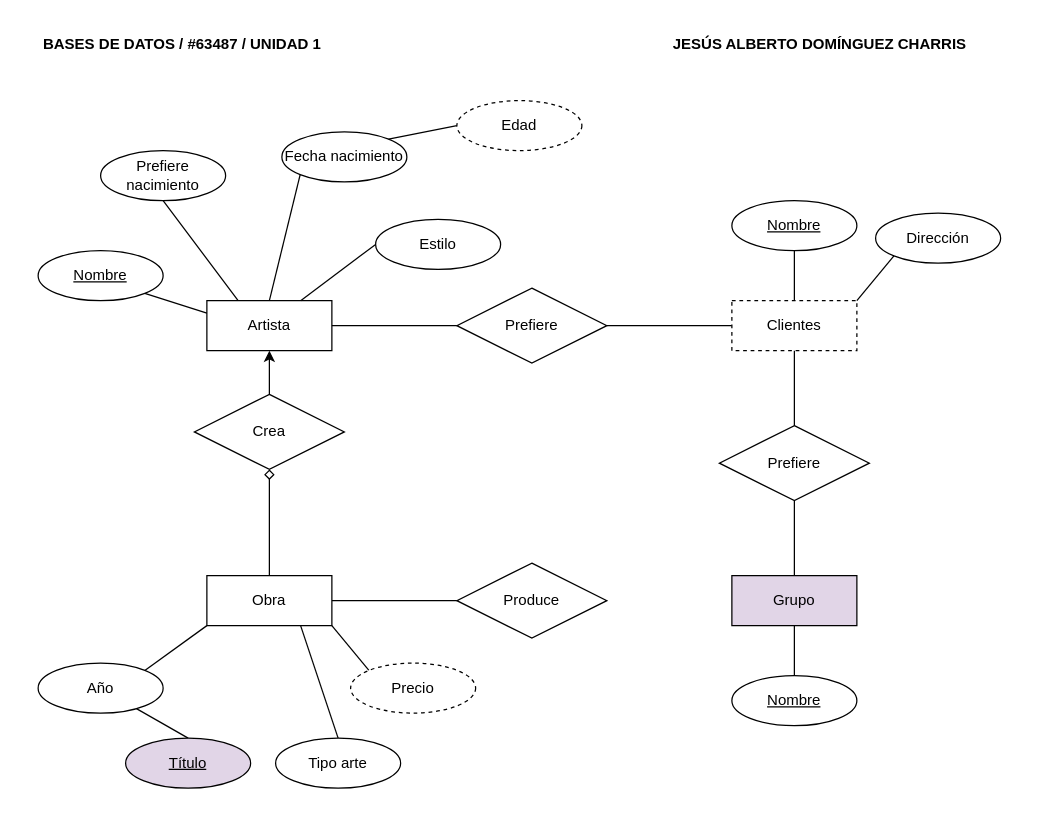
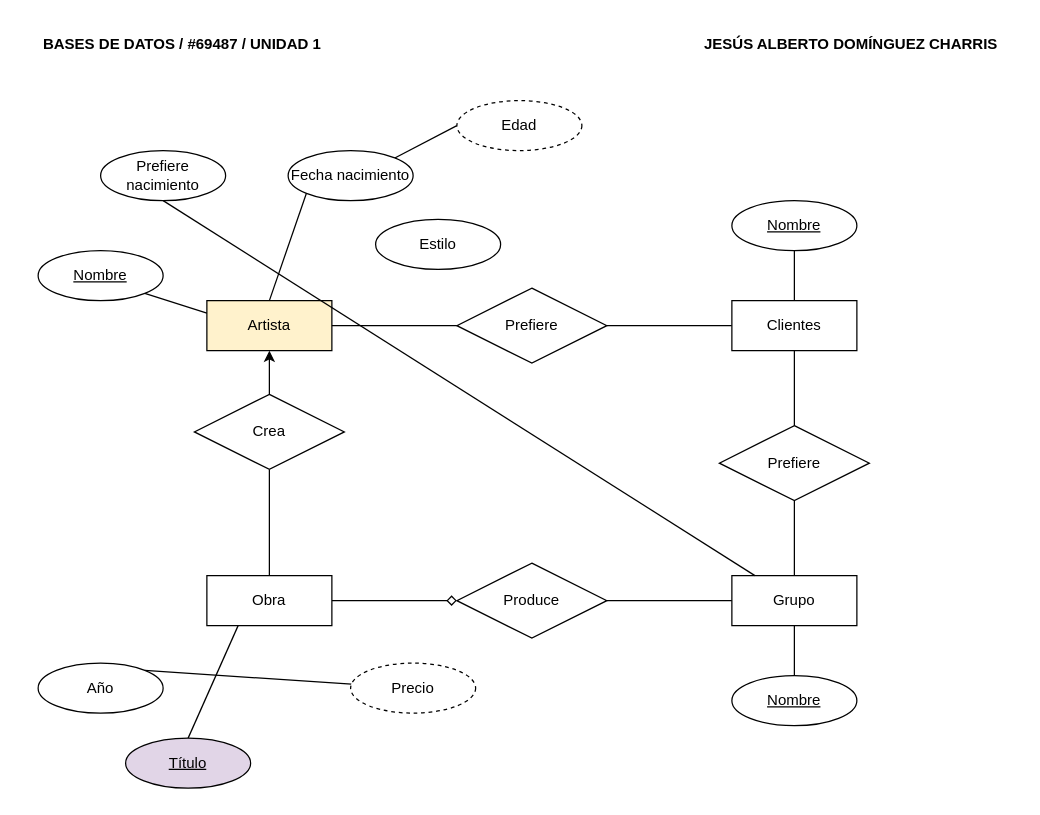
  <mxCell id="0" />
  <mxCell id="1" parent="0" />
- <mxCell id="2" value="&lt;b&gt;JESÚS ALBERTO DOMÍNGUEZ CHARRIS&lt;/b&gt;" style="text;html=1;align=center;verticalAlign=middle;resizable=0;points=[];autosize=1;strokeColor=none;fillColor=none;" parent="1" vertex="1"><mxGeometry x="525" y="20" width="260" height="30" as="geometry" /></mxCell>
- <mxCell id="3" value="&lt;b&gt;BASES DE DATOS / #63487 / UNIDAD 1&lt;/b&gt;" style="text;html=1;align=center;verticalAlign=middle;resizable=0;points=[];autosize=1;strokeColor=none;fillColor=none;" parent="1" vertex="1"><mxGeometry x="20" y="20" width="250" height="30" as="geometry" /></mxCell>
- <mxCell id="4" value="Artista" style="whiteSpace=wrap;html=1;align=center;" vertex="1" parent="1"><mxGeometry x="165" y="240" width="100" height="40" as="geometry" /></mxCell>
- <mxCell id="5" style="edgeStyle=orthogonalEdgeStyle;rounded=0;orthogonalLoop=1;jettySize=auto;html=1;exitX=0.5;exitY=0;exitDx=0;exitDy=0;entryX=0.5;entryY=1;entryDx=0;entryDy=0;endArrow=diamond;endFill=0;" edge="1" parent="1" source="7" target="13"><mxGeometry relative="1" as="geometry" /></mxCell>
- <mxCell id="6" style="edgeStyle=orthogonalEdgeStyle;rounded=0;orthogonalLoop=1;jettySize=auto;html=1;exitX=1;exitY=0.5;exitDx=0;exitDy=0;entryX=0;entryY=0.5;entryDx=0;entryDy=0;endArrow=none;endFill=0;" edge="1" parent="1" source="7" target="17"><mxGeometry relative="1" as="geometry" /></mxCell>
+ <mxCell id="2" value="&lt;b&gt;JESÚS ALBERTO DOMÍNGUEZ CHARRIS&lt;/b&gt;" style="text;html=1;align=center;verticalAlign=middle;resizable=0;points=[];autosize=1;strokeColor=none;fillColor=none;" parent="1" vertex="1"><mxGeometry x="550" y="20" width="260" height="30" as="geometry" /></mxCell>
+ <mxCell id="3" value="&lt;b&gt;BASES DE DATOS / #69487 / UNIDAD 1&lt;/b&gt;" style="text;html=1;align=center;verticalAlign=middle;resizable=0;points=[];autosize=1;strokeColor=none;fillColor=none;" parent="1" vertex="1"><mxGeometry x="20" y="20" width="250" height="30" as="geometry" /></mxCell>
+ <mxCell id="4" value="Artista" style="whiteSpace=wrap;html=1;align=center;fillColor=#fff2cc;" vertex="1" parent="1"><mxGeometry x="165" y="240" width="100" height="40" as="geometry" /></mxCell>
+ <mxCell id="5" style="edgeStyle=orthogonalEdgeStyle;rounded=0;orthogonalLoop=1;jettySize=auto;html=1;exitX=0.5;exitY=0;exitDx=0;exitDy=0;entryX=0.5;entryY=1;entryDx=0;entryDy=0;endArrow=none;endFill=0;" edge="1" parent="1" source="7" target="13"><mxGeometry relative="1" as="geometry" /></mxCell>
+ <mxCell id="6" style="edgeStyle=orthogonalEdgeStyle;rounded=0;orthogonalLoop=1;jettySize=auto;html=1;exitX=1;exitY=0.5;exitDx=0;exitDy=0;entryX=0;entryY=0.5;entryDx=0;entryDy=0;endArrow=diamond;endFill=0;" edge="1" parent="1" source="7" target="17"><mxGeometry relative="1" as="geometry" /></mxCell>
  <mxCell id="7" value="Obra" style="whiteSpace=wrap;html=1;align=center;" vertex="1" parent="1"><mxGeometry x="165" y="460" width="100" height="40" as="geometry" /></mxCell>
  <mxCell id="8" style="edgeStyle=orthogonalEdgeStyle;rounded=0;orthogonalLoop=1;jettySize=auto;html=1;exitX=0.5;exitY=0;exitDx=0;exitDy=0;entryX=0.5;entryY=1;entryDx=0;entryDy=0;endArrow=none;endFill=0;" edge="1" parent="1" source="9" target="15"><mxGeometry relative="1" as="geometry" /></mxCell>
- <mxCell id="9" value="Grupo" style="whiteSpace=wrap;html=1;align=center;fillColor=#e1d5e7;" vertex="1" parent="1"><mxGeometry x="585" y="460" width="100" height="40" as="geometry" /></mxCell>
+ <mxCell id="9" value="Grupo" style="whiteSpace=wrap;html=1;align=center;" vertex="1" parent="1"><mxGeometry x="585" y="460" width="100" height="40" as="geometry" /></mxCell>
  <mxCell id="10" style="edgeStyle=orthogonalEdgeStyle;rounded=0;orthogonalLoop=1;jettySize=auto;html=1;exitX=0;exitY=0.5;exitDx=0;exitDy=0;entryX=1;entryY=0.5;entryDx=0;entryDy=0;endArrow=none;endFill=0;" edge="1" parent="1" source="11" target="19"><mxGeometry relative="1" as="geometry" /></mxCell>
- <mxCell id="11" value="Clientes" style="whiteSpace=wrap;html=1;align=center;dashed=1;" vertex="1" parent="1"><mxGeometry x="585" y="240" width="100" height="40" as="geometry" /></mxCell>
+ <mxCell id="11" value="Clientes" style="whiteSpace=wrap;html=1;align=center;" vertex="1" parent="1"><mxGeometry x="585" y="240" width="100" height="40" as="geometry" /></mxCell>
  <mxCell id="12" style="edgeStyle=orthogonalEdgeStyle;rounded=0;orthogonalLoop=1;jettySize=auto;html=1;exitX=0.5;exitY=0;exitDx=0;exitDy=0;entryX=0.5;entryY=1;entryDx=0;entryDy=0;" edge="1" parent="1" source="13" target="4"><mxGeometry relative="1" as="geometry" /></mxCell>
  <mxCell id="13" value="Crea" style="shape=rhombus;perimeter=rhombusPerimeter;whiteSpace=wrap;html=1;align=center;" vertex="1" parent="1"><mxGeometry x="155" y="315" width="120" height="60" as="geometry" /></mxCell>
  <mxCell id="14" style="edgeStyle=orthogonalEdgeStyle;rounded=0;orthogonalLoop=1;jettySize=auto;html=1;exitX=0.5;exitY=0;exitDx=0;exitDy=0;entryX=0.5;entryY=1;entryDx=0;entryDy=0;endArrow=none;endFill=0;" edge="1" parent="1" source="15" target="11"><mxGeometry relative="1" as="geometry" /></mxCell>
  <mxCell id="15" value="Prefiere" style="shape=rhombus;perimeter=rhombusPerimeter;whiteSpace=wrap;html=1;align=center;" vertex="1" parent="1"><mxGeometry x="575" y="340" width="120" height="60" as="geometry" /></mxCell>
+ <mxCell id="16" style="edgeStyle=orthogonalEdgeStyle;rounded=0;orthogonalLoop=1;jettySize=auto;html=1;exitX=1;exitY=0.5;exitDx=0;exitDy=0;entryX=0;entryY=0.5;entryDx=0;entryDy=0;endArrow=none;endFill=0;" edge="1" parent="1" source="17" target="9"><mxGeometry relative="1" as="geometry" /></mxCell>
  <mxCell id="17" value="Produce" style="shape=rhombus;perimeter=rhombusPerimeter;whiteSpace=wrap;html=1;align=center;" vertex="1" parent="1"><mxGeometry x="365" y="450" width="120" height="60" as="geometry" /></mxCell>
  <mxCell id="18" style="edgeStyle=orthogonalEdgeStyle;rounded=0;orthogonalLoop=1;jettySize=auto;html=1;exitX=0;exitY=0.5;exitDx=0;exitDy=0;entryX=1;entryY=0.5;entryDx=0;entryDy=0;endArrow=none;endFill=0;" edge="1" parent="1" source="19" target="4"><mxGeometry relative="1" as="geometry" /></mxCell>
  <mxCell id="19" value="Prefiere" style="shape=rhombus;perimeter=rhombusPerimeter;whiteSpace=wrap;html=1;align=center;" vertex="1" parent="1"><mxGeometry x="365" y="230" width="120" height="60" as="geometry" /></mxCell>
  <mxCell id="20" style="edgeStyle=orthogonalEdgeStyle;rounded=0;orthogonalLoop=1;jettySize=auto;html=1;exitX=0.5;exitY=1;exitDx=0;exitDy=0;entryX=0.5;entryY=0;entryDx=0;entryDy=0;endArrow=none;endFill=0;" edge="1" parent="1" source="21" target="11"><mxGeometry relative="1" as="geometry" /></mxCell>
  <mxCell id="21" value="Nombre" style="ellipse;whiteSpace=wrap;html=1;align=center;fontStyle=4;" vertex="1" parent="1"><mxGeometry x="585" y="160" width="100" height="40" as="geometry" /></mxCell>
- <mxCell id="22" style="rounded=0;orthogonalLoop=1;jettySize=auto;html=1;exitX=0;exitY=1;exitDx=0;exitDy=0;entryX=1;entryY=0;entryDx=0;entryDy=0;endArrow=none;endFill=0;" edge="1" parent="1" source="23" target="11"><mxGeometry relative="1" as="geometry" /></mxCell>
- <mxCell id="23" value="Dirección" style="ellipse;whiteSpace=wrap;html=1;align=center;" vertex="1" parent="1"><mxGeometry x="700" y="170" width="100" height="40" as="geometry" /></mxCell>
  <mxCell id="24" style="edgeStyle=orthogonalEdgeStyle;rounded=0;orthogonalLoop=1;jettySize=auto;html=1;exitX=0.5;exitY=0;exitDx=0;exitDy=0;entryX=0.5;entryY=1;entryDx=0;entryDy=0;endArrow=none;endFill=0;" edge="1" parent="1" source="25" target="9"><mxGeometry relative="1" as="geometry" /></mxCell>
  <mxCell id="25" value="Nombre" style="ellipse;whiteSpace=wrap;html=1;align=center;fontStyle=4;" vertex="1" parent="1"><mxGeometry x="585" y="540" width="100" height="40" as="geometry" /></mxCell>
- <mxCell id="26" style="rounded=0;orthogonalLoop=1;jettySize=auto;html=1;exitX=1;exitY=0;exitDx=0;exitDy=0;entryX=0;entryY=1;entryDx=0;entryDy=0;endArrow=none;endFill=0;" edge="1" parent="1" source="27" target="7"><mxGeometry relative="1" as="geometry" /></mxCell>
+ <mxCell id="26" style="rounded=0;orthogonalLoop=1;jettySize=auto;html=1;exitX=1;exitY=0;exitDx=0;exitDy=0;endArrow=none;endFill=0;" edge="1" parent="1" source="27" target="33"><mxGeometry relative="1" as="geometry" /></mxCell>
  <mxCell id="27" value="Año" style="ellipse;whiteSpace=wrap;html=1;align=center;" vertex="1" parent="1"><mxGeometry x="30" y="530" width="100" height="40" as="geometry" /></mxCell>
- <mxCell id="28" style="rounded=0;orthogonalLoop=1;jettySize=auto;html=1;exitX=0.5;exitY=0;exitDx=0;exitDy=0;endArrow=none;endFill=0;" edge="1" parent="1" source="29" target="27"><mxGeometry relative="1" as="geometry" /></mxCell>
+ <mxCell id="28" style="rounded=0;orthogonalLoop=1;jettySize=auto;html=1;exitX=0.5;exitY=0;exitDx=0;exitDy=0;entryX=0.25;entryY=1;entryDx=0;entryDy=0;endArrow=none;endFill=0;" edge="1" parent="1" source="29" target="7"><mxGeometry relative="1" as="geometry" /></mxCell>
  <mxCell id="29" value="Título" style="ellipse;whiteSpace=wrap;html=1;align=center;fontStyle=4;fillColor=#e1d5e7;" vertex="1" parent="1"><mxGeometry x="100" y="590" width="100" height="40" as="geometry" /></mxCell>
- <mxCell id="30" style="rounded=0;orthogonalLoop=1;jettySize=auto;html=1;exitX=0.5;exitY=0;exitDx=0;exitDy=0;entryX=0.75;entryY=1;entryDx=0;entryDy=0;endArrow=none;endFill=0;" edge="1" parent="1" source="31" target="7"><mxGeometry relative="1" as="geometry" /></mxCell>
- <mxCell id="31" value="Tipo arte" style="ellipse;whiteSpace=wrap;html=1;align=center;" vertex="1" parent="1"><mxGeometry x="220" y="590" width="100" height="40" as="geometry" /></mxCell>
- <mxCell id="32" style="rounded=0;orthogonalLoop=1;jettySize=auto;html=1;exitX=0;exitY=0;exitDx=0;exitDy=0;entryX=1;entryY=1;entryDx=0;entryDy=0;endArrow=none;endFill=0;" edge="1" parent="1" source="33" target="7"><mxGeometry relative="1" as="geometry" /></mxCell>
  <mxCell id="33" value="Precio" style="ellipse;whiteSpace=wrap;html=1;align=center;dashed=1;" vertex="1" parent="1"><mxGeometry x="280" y="530" width="100" height="40" as="geometry" /></mxCell>
  <mxCell id="34" style="rounded=0;orthogonalLoop=1;jettySize=auto;html=1;exitX=1;exitY=1;exitDx=0;exitDy=0;entryX=0;entryY=0.25;entryDx=0;entryDy=0;endArrow=none;endFill=0;" edge="1" parent="1" source="35" target="4"><mxGeometry relative="1" as="geometry" /></mxCell>
  <mxCell id="35" value="Nombre" style="ellipse;whiteSpace=wrap;html=1;align=center;fontStyle=4;" vertex="1" parent="1"><mxGeometry x="30" y="200" width="100" height="40" as="geometry" /></mxCell>
- <mxCell id="36" style="rounded=0;orthogonalLoop=1;jettySize=auto;html=1;exitX=0.5;exitY=1;exitDx=0;exitDy=0;entryX=0.25;entryY=0;entryDx=0;entryDy=0;endArrow=none;endFill=0;" edge="1" parent="1" source="37" target="4"><mxGeometry relative="1" as="geometry" /></mxCell>
+ <mxCell id="36" style="rounded=0;orthogonalLoop=1;jettySize=auto;html=1;exitX=0.5;exitY=1;exitDx=0;exitDy=0;endArrow=none;endFill=0;" edge="1" parent="1" source="37" target="9"><mxGeometry relative="1" as="geometry" /></mxCell>
  <mxCell id="37" value="Prefiere nacimiento" style="ellipse;whiteSpace=wrap;html=1;align=center;" vertex="1" parent="1"><mxGeometry x="80" y="120" width="100" height="40" as="geometry" /></mxCell>
  <mxCell id="38" style="rounded=0;orthogonalLoop=1;jettySize=auto;html=1;exitX=0;exitY=1;exitDx=0;exitDy=0;entryX=0.5;entryY=0;entryDx=0;entryDy=0;endArrow=none;endFill=0;" edge="1" parent="1" source="39" target="4"><mxGeometry relative="1" as="geometry" /></mxCell>
- <mxCell id="39" value="Fecha nacimiento" style="ellipse;whiteSpace=wrap;html=1;align=center;" vertex="1" parent="1"><mxGeometry x="225" y="105" width="100" height="40" as="geometry" /></mxCell>
+ <mxCell id="39" value="Fecha nacimiento" style="ellipse;whiteSpace=wrap;html=1;align=center;" vertex="1" parent="1"><mxGeometry x="230" y="120" width="100" height="40" as="geometry" /></mxCell>
  <mxCell id="40" style="rounded=0;orthogonalLoop=1;jettySize=auto;html=1;exitX=0;exitY=0.5;exitDx=0;exitDy=0;entryX=1;entryY=0;entryDx=0;entryDy=0;endArrow=none;endFill=0;" edge="1" parent="1" source="41" target="39"><mxGeometry relative="1" as="geometry" /></mxCell>
  <mxCell id="41" value="Edad" style="ellipse;whiteSpace=wrap;html=1;align=center;dashed=1;" vertex="1" parent="1"><mxGeometry x="365" y="80" width="100" height="40" as="geometry" /></mxCell>
- <mxCell id="42" style="rounded=0;orthogonalLoop=1;jettySize=auto;html=1;exitX=0;exitY=0.5;exitDx=0;exitDy=0;entryX=0.75;entryY=0;entryDx=0;entryDy=0;endArrow=none;endFill=0;" edge="1" parent="1" source="43" target="4"><mxGeometry relative="1" as="geometry" /></mxCell>
  <mxCell id="43" value="Estilo" style="ellipse;whiteSpace=wrap;html=1;align=center;" vertex="1" parent="1"><mxGeometry x="300" y="175" width="100" height="40" as="geometry" /></mxCell>
